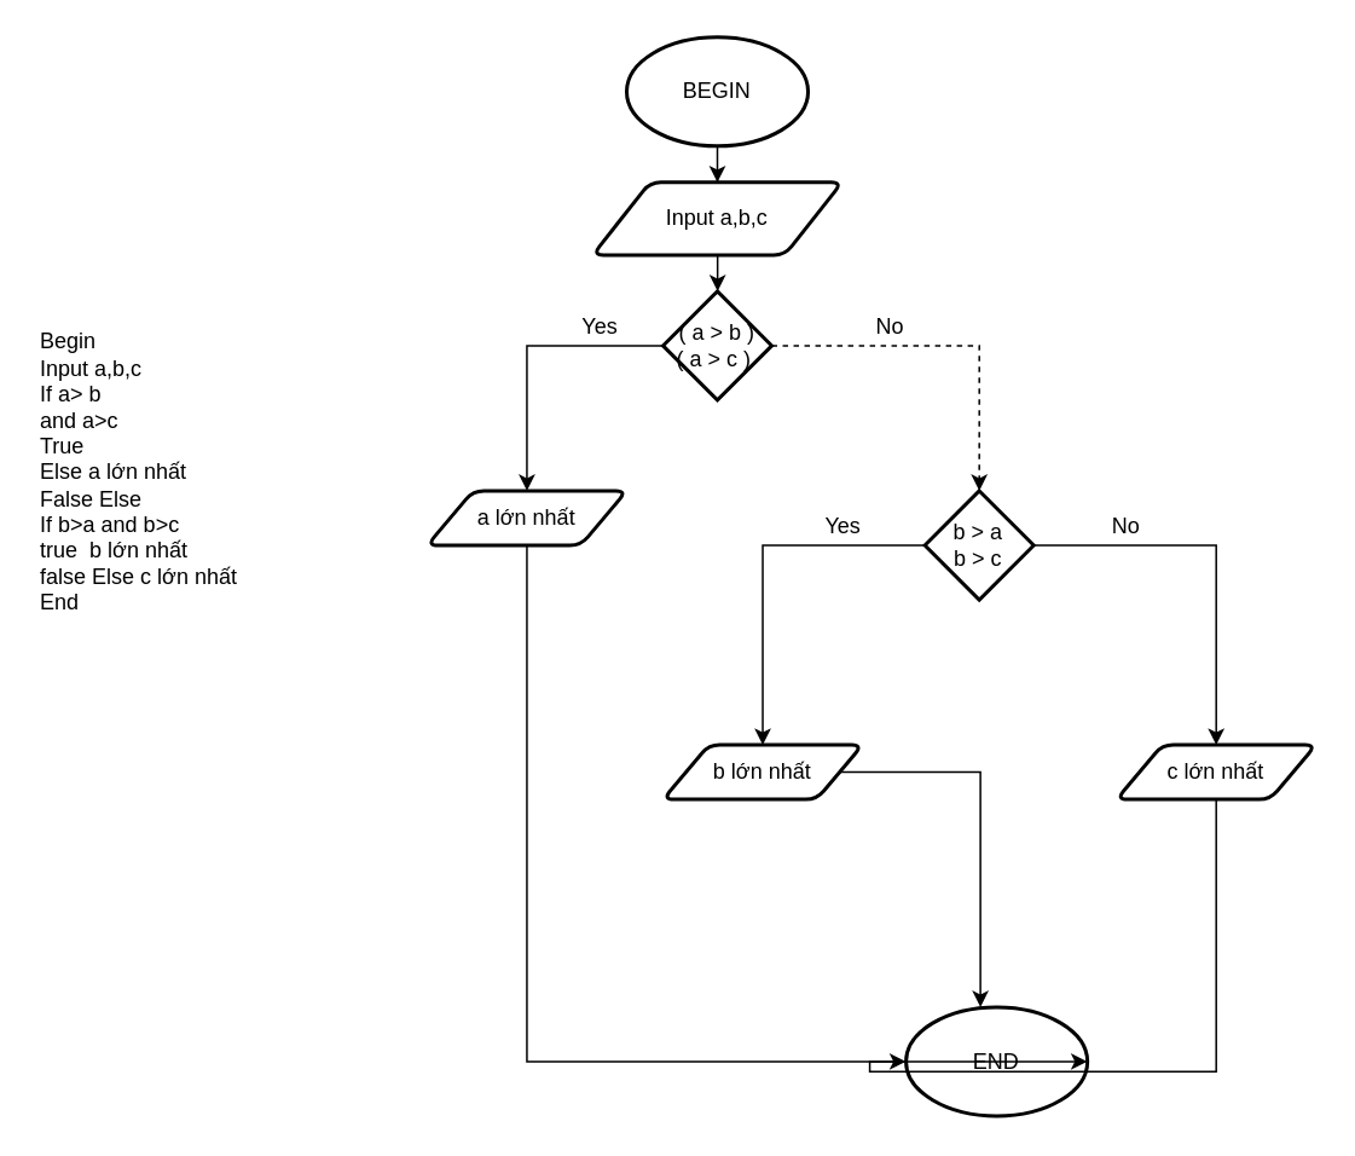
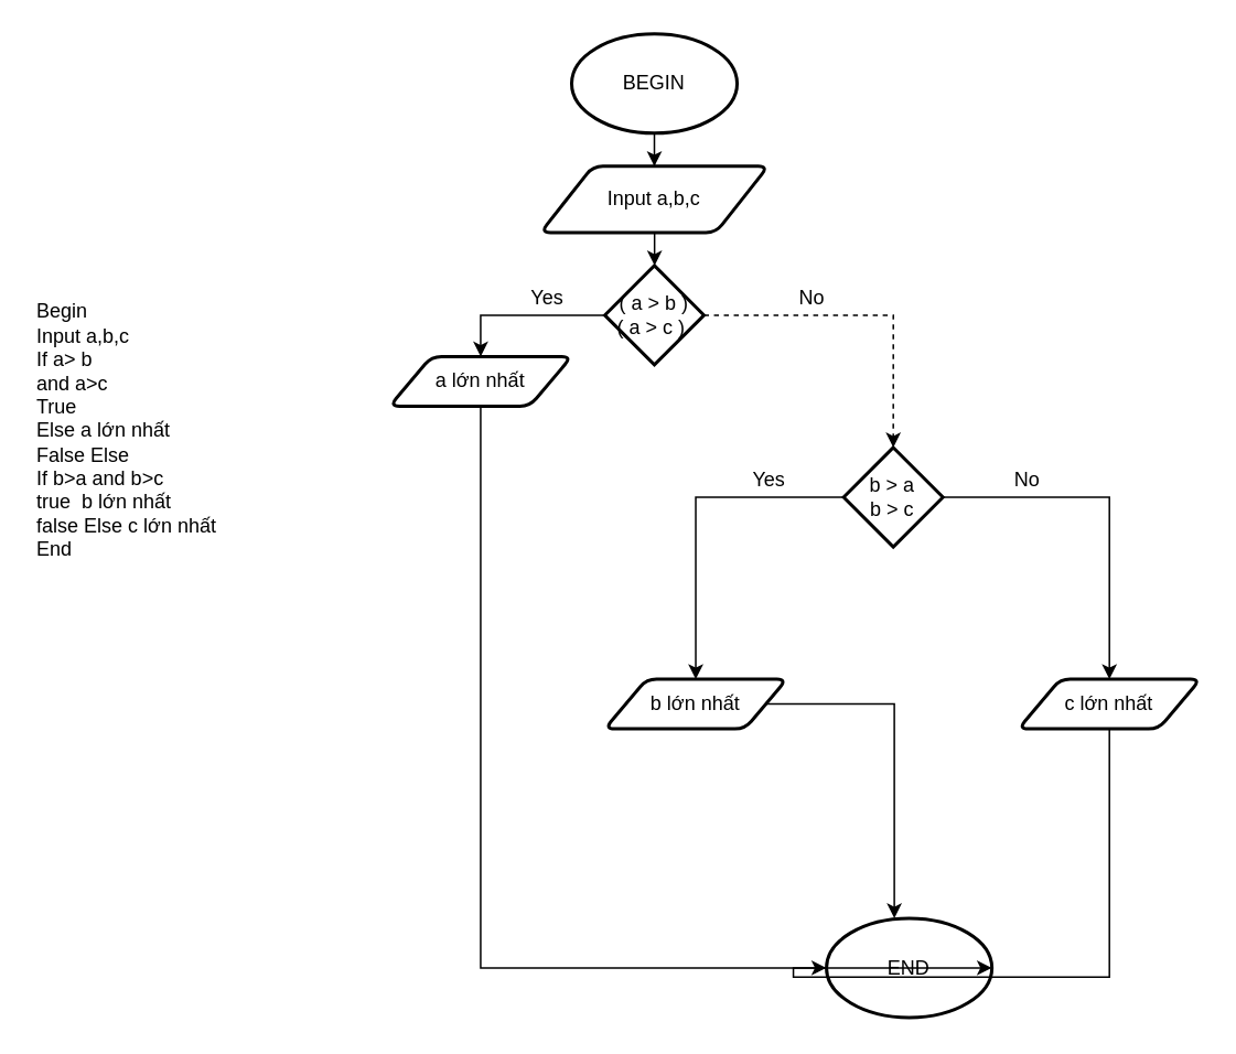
  <mxCell id="0" />
  <mxCell id="1" parent="0" />
  <mxCell id="2" style="edgeStyle=orthogonalEdgeStyle;rounded=0;orthogonalLoop=1;jettySize=auto;html=1;entryX=0.5;entryY=0;entryDx=0;entryDy=0;" parent="1" source="3" target="5" edge="1"><mxGeometry relative="1" as="geometry" /></mxCell>
  <mxCell id="3" value="BEGIN" style="strokeWidth=2;html=1;shape=mxgraph.flowchart.start_1;whiteSpace=wrap;" parent="1" vertex="1"><mxGeometry x="345" y="20" width="100" height="60" as="geometry" /></mxCell>
  <mxCell id="4" style="edgeStyle=orthogonalEdgeStyle;rounded=0;orthogonalLoop=1;jettySize=auto;html=1;entryX=0.5;entryY=0;entryDx=0;entryDy=0;entryPerimeter=0;" parent="1" source="5" target="8" edge="1"><mxGeometry relative="1" as="geometry"><mxPoint x="395" y="240" as="targetPoint" /></mxGeometry></mxCell>
  <mxCell id="5" value="Input a,b,c" style="shape=parallelogram;html=1;strokeWidth=2;perimeter=parallelogramPerimeter;whiteSpace=wrap;rounded=1;arcSize=12;size=0.23;" parent="1" vertex="1"><mxGeometry x="326.25" y="100" width="137.5" height="40" as="geometry" /></mxCell>
  <mxCell id="6" style="edgeStyle=orthogonalEdgeStyle;rounded=0;orthogonalLoop=1;jettySize=auto;html=1;entryX=0.5;entryY=0;entryDx=0;entryDy=0;" parent="1" source="8" target="10" edge="1"><mxGeometry relative="1" as="geometry" /></mxCell>
  <mxCell id="7" style="edgeStyle=orthogonalEdgeStyle;rounded=0;orthogonalLoop=1;jettySize=auto;html=1;entryX=0.5;entryY=0;entryDx=0;entryDy=0;entryPerimeter=0;dashed=1;" parent="1" source="8" target="14" edge="1"><mxGeometry relative="1" as="geometry"><mxPoint x="551.777" y="270.81" as="targetPoint" /></mxGeometry></mxCell>
  <mxCell id="8" value="( a &amp;gt; b )&lt;br&gt;( a &amp;gt; c )&amp;nbsp;" style="strokeWidth=2;html=1;shape=mxgraph.flowchart.decision;whiteSpace=wrap;" parent="1" vertex="1"><mxGeometry x="365" y="160" width="60" height="60" as="geometry" /></mxCell>
  <mxCell id="9" style="edgeStyle=orthogonalEdgeStyle;rounded=0;orthogonalLoop=1;jettySize=auto;html=1;entryX=0;entryY=0.5;entryDx=0;entryDy=0;entryPerimeter=0;" parent="1" source="10" target="11" edge="1"><mxGeometry relative="1" as="geometry"><Array as="points"><mxPoint x="290" y="585" /></Array></mxGeometry></mxCell>
- <mxCell id="10" value="a lớn nhất" style="shape=parallelogram;html=1;strokeWidth=2;perimeter=parallelogramPerimeter;whiteSpace=wrap;rounded=1;arcSize=12;size=0.23;" parent="1" vertex="1"><mxGeometry x="235" y="270" width="110" height="30" as="geometry" /></mxCell>
+ <mxCell id="10" value="a lớn nhất" style="shape=parallelogram;html=1;strokeWidth=2;perimeter=parallelogramPerimeter;whiteSpace=wrap;rounded=1;arcSize=12;size=0.23;" parent="1" vertex="1"><mxGeometry x="235" y="215" width="110" height="30" as="geometry" /></mxCell>
  <mxCell id="11" value="END" style="strokeWidth=2;html=1;shape=mxgraph.flowchart.start_1;whiteSpace=wrap;" parent="1" vertex="1"><mxGeometry x="499" y="554.5" width="100" height="60" as="geometry" /></mxCell>
  <mxCell id="12" style="edgeStyle=orthogonalEdgeStyle;rounded=0;orthogonalLoop=1;jettySize=auto;html=1;entryX=0.5;entryY=0;entryDx=0;entryDy=0;" parent="1" source="14" target="16" edge="1"><mxGeometry relative="1" as="geometry" /></mxCell>
  <mxCell id="13" style="edgeStyle=orthogonalEdgeStyle;rounded=0;orthogonalLoop=1;jettySize=auto;html=1;" parent="1" source="14" target="18" edge="1"><mxGeometry relative="1" as="geometry" /></mxCell>
  <mxCell id="14" value="b &amp;gt; a&lt;br&gt;b &amp;gt; c" style="strokeWidth=2;html=1;shape=mxgraph.flowchart.decision;whiteSpace=wrap;" parent="1" vertex="1"><mxGeometry x="509.38" y="270" width="60" height="60" as="geometry" /></mxCell>
  <mxCell id="15" style="edgeStyle=orthogonalEdgeStyle;rounded=0;orthogonalLoop=1;jettySize=auto;html=1;entryX=0.41;entryY=0;entryDx=0;entryDy=0;entryPerimeter=0;" parent="1" source="16" target="11" edge="1"><mxGeometry relative="1" as="geometry" /></mxCell>
  <mxCell id="16" value="b lớn nhất" style="shape=parallelogram;html=1;strokeWidth=2;perimeter=parallelogramPerimeter;whiteSpace=wrap;rounded=1;arcSize=12;size=0.23;" parent="1" vertex="1"><mxGeometry x="365" y="410" width="110" height="30" as="geometry" /></mxCell>
  <mxCell id="17" style="edgeStyle=orthogonalEdgeStyle;rounded=0;orthogonalLoop=1;jettySize=auto;html=1;entryX=1;entryY=0.5;entryDx=0;entryDy=0;entryPerimeter=0;" parent="1" source="18" target="11" edge="1"><mxGeometry relative="1" as="geometry"><Array as="points"><mxPoint x="670" y="590" /><mxPoint x="479" y="590" /></Array></mxGeometry></mxCell>
  <mxCell id="18" value="c lớn nhất" style="shape=parallelogram;html=1;strokeWidth=2;perimeter=parallelogramPerimeter;whiteSpace=wrap;rounded=1;arcSize=12;size=0.23;" parent="1" vertex="1"><mxGeometry x="615" y="410" width="110" height="30" as="geometry" /></mxCell>
  <mxCell id="19" value="Yes" style="text;html=1;resizable=0;autosize=1;align=center;verticalAlign=middle;points=[];fillColor=none;strokeColor=none;rounded=0;" parent="1" vertex="1"><mxGeometry x="315" y="170" width="30" height="20" as="geometry" /></mxCell>
  <mxCell id="20" value="No" style="text;html=1;resizable=0;autosize=1;align=center;verticalAlign=middle;points=[];fillColor=none;strokeColor=none;rounded=0;" parent="1" vertex="1"><mxGeometry x="475" y="170" width="30" height="20" as="geometry" /></mxCell>
  <mxCell id="21" value="Yes" style="text;html=1;resizable=0;autosize=1;align=center;verticalAlign=middle;points=[];fillColor=none;strokeColor=none;rounded=0;" parent="1" vertex="1"><mxGeometry x="449" y="280" width="30" height="20" as="geometry" /></mxCell>
  <mxCell id="22" value="No" style="text;html=1;resizable=0;autosize=1;align=center;verticalAlign=middle;points=[];fillColor=none;strokeColor=none;rounded=0;" parent="1" vertex="1"><mxGeometry x="605" y="280" width="30" height="20" as="geometry" /></mxCell>
  <mxCell id="23" value="Begin&lt;br&gt;Input a,b,c&lt;br&gt;If a&amp;gt; b&lt;br&gt;and a&amp;gt;c&lt;br&gt;True&amp;nbsp;&lt;br&gt;Else a lớn nhất&lt;br&gt;False Else&lt;br&gt;If b&amp;gt;a and b&amp;gt;c&lt;br&gt;true&amp;nbsp; b lớn nhất&lt;br&gt;false Else c lớn nhất&lt;br&gt;End" style="text;html=1;align=left;verticalAlign=middle;resizable=0;points=[];autosize=1;" vertex="1" parent="1"><mxGeometry x="20" y="180" width="120" height="160" as="geometry" /></mxCell>
